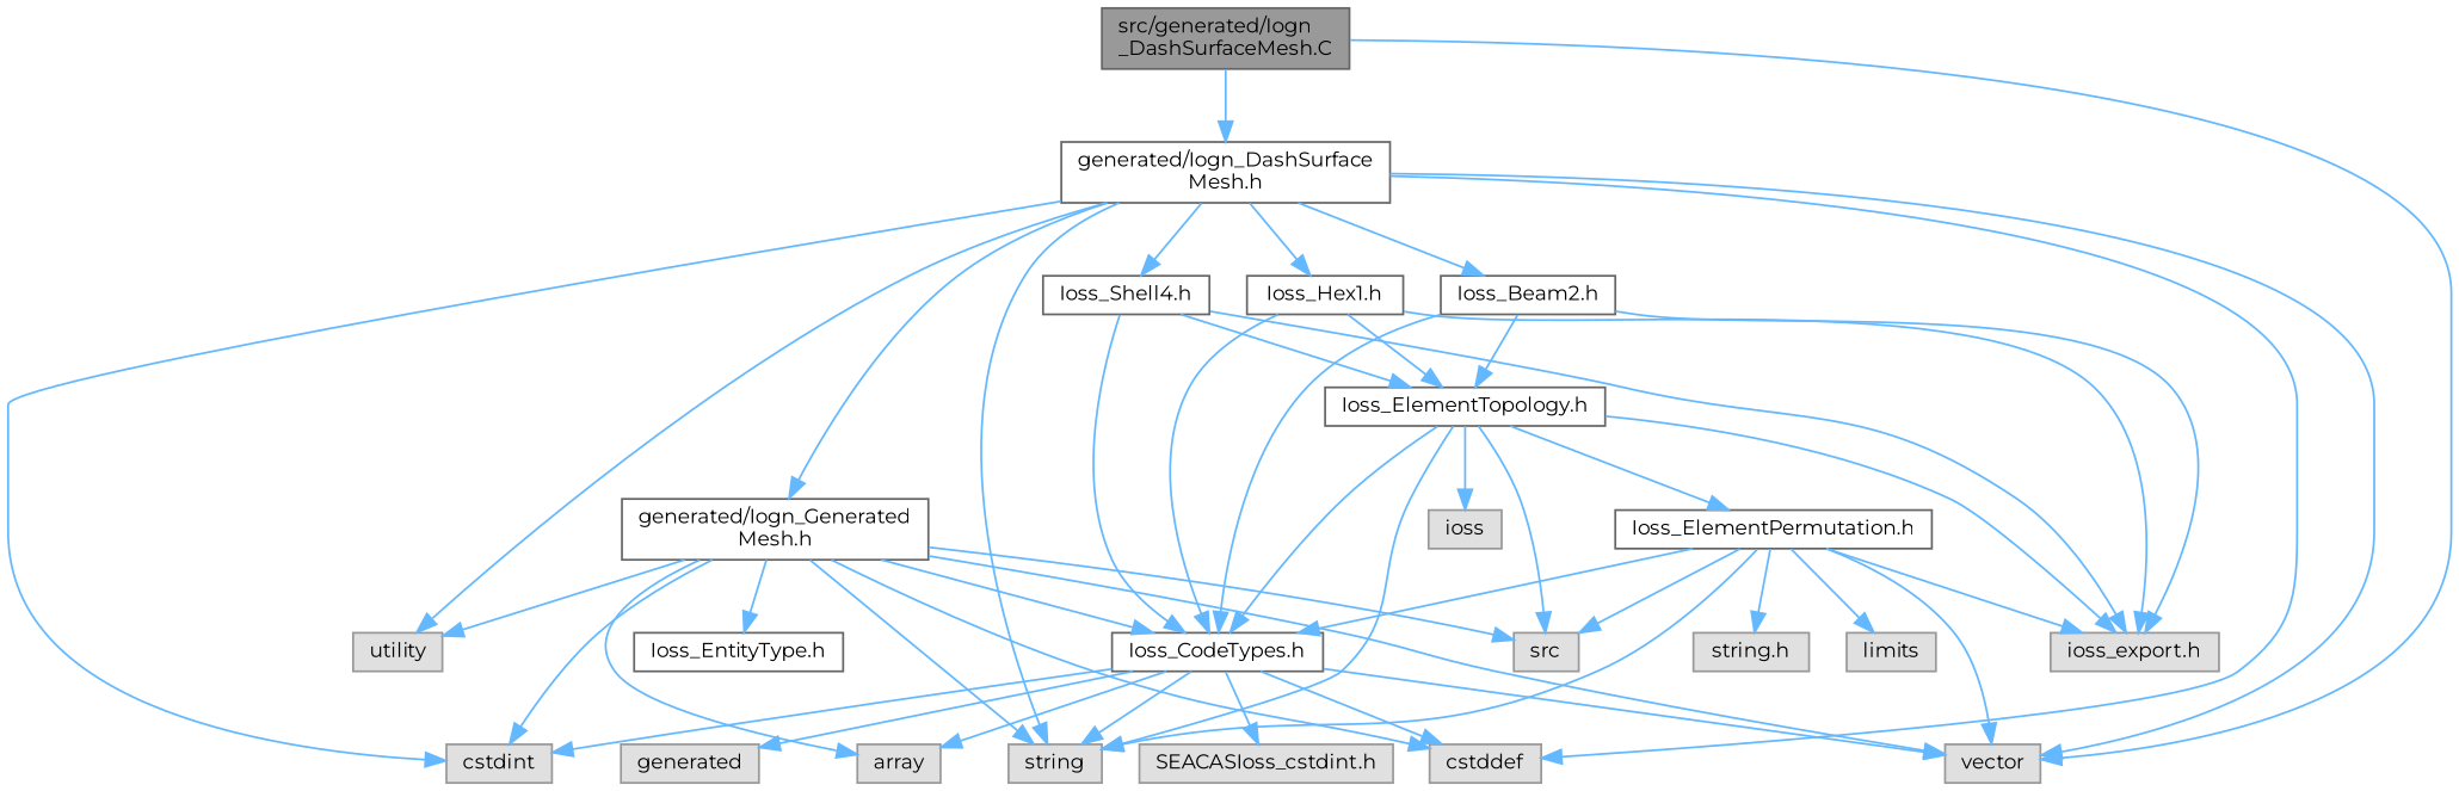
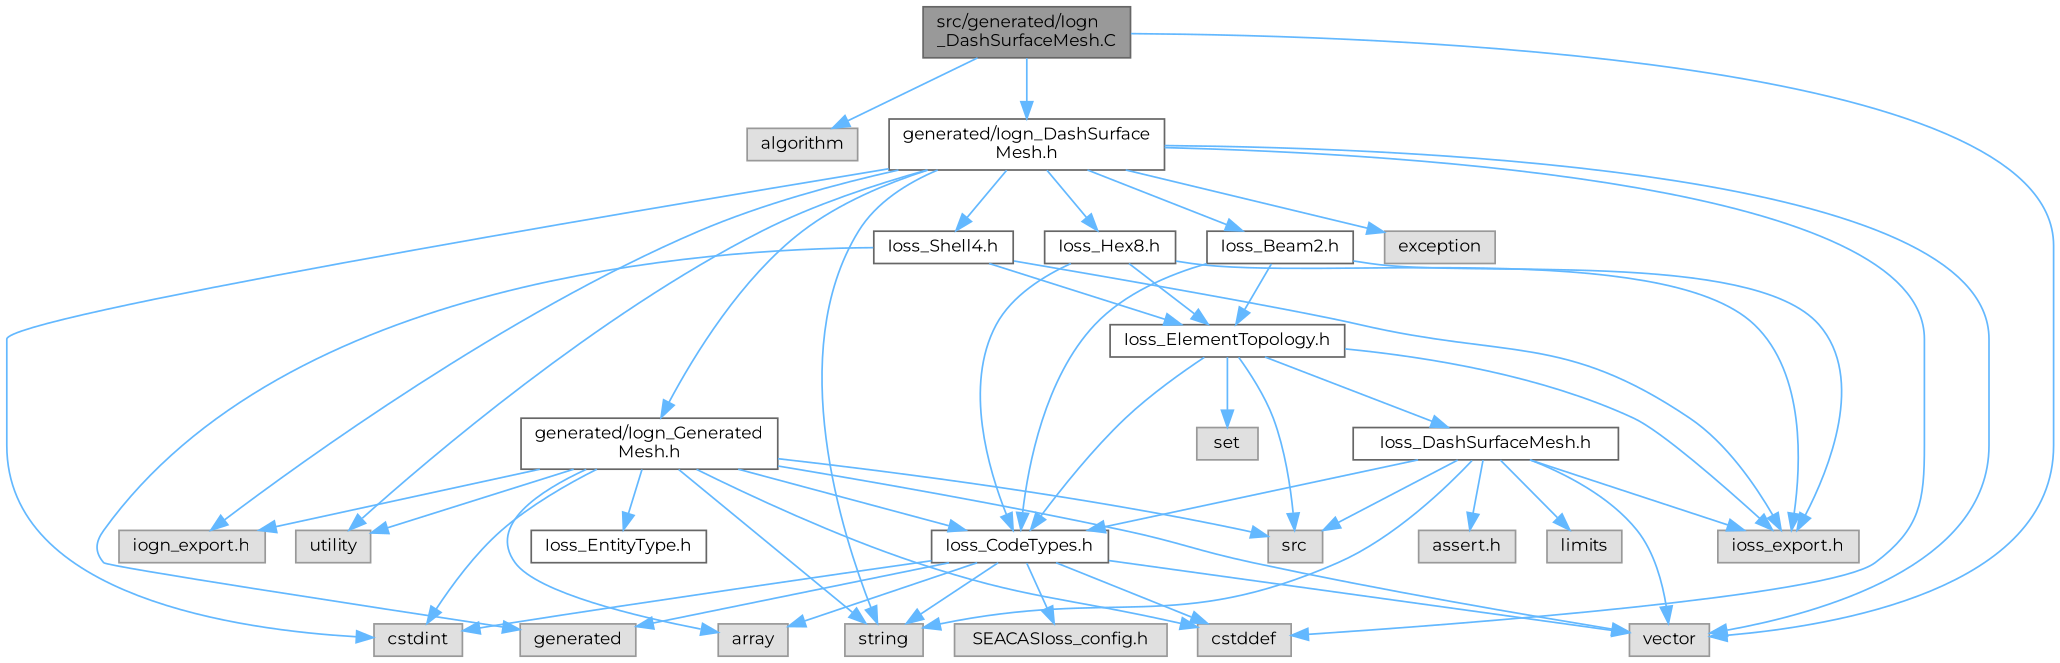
  digraph {
    fontname=Montserrat
    node [color=grey60 fillcolor="#E0E0E0" fontname=Montserrat fontsize=10 shape=box style=filled]
    edge [color=steelblue1 fontname=Montserrat fontsize=10 labelfontname=Helvetica labelfontsize=10 style=solid]
    n1 [color=gray40 fillcolor=grey60 fontcolor=black height=0.2 label="src/generated/Iogn\l_DashSurfaceMesh.C" width=0.4]
+   n2 [height=0.2 label=algorithm width=0.4]
    n3 [color=grey40 fillcolor=white height=0.2 label="generated/Iogn_DashSurface\lMesh.h" width=0.4]
    n4 [height=0.2 label=vector width=0.4]
+   n5 [height=0.2 label="iogn_export.h" width=0.4]
    n6 [color=grey40 fillcolor=white height=0.2 label="Ioss_Beam2.h" width=0.4]
    n7 [height=0.2 label=cstddef width=0.4]
    n8 [height=0.2 label=cstdint width=0.4]
    n9 [height=0.2 label=string width=0.4]
-   n10 [color=grey40 fillcolor=white height=0.2 label="Ioss_Hex1.h" width=0.4]
+   n10 [color=grey40 fillcolor=white height=0.2 label="Ioss_Hex8.h" width=0.4]
    n11 [color=grey40 fillcolor=white height=0.2 label="Ioss_Shell4.h" width=0.4]
+   n12 [height=0.2 label=exception width=0.4]
    n13 [color=grey40 fillcolor=white height=0.2 label="generated/Iogn_Generated\lMesh.h" width=0.4]
    n14 [height=0.2 label=utility width=0.4]
    n15 [height=0.2 label="ioss_export.h" width=0.4]
    n16 [color=grey40 fillcolor=white height=0.2 label="Ioss_CodeTypes.h" width=0.4]
    n17 [color=grey40 fillcolor=white height=0.2 label="Ioss_ElementTopology.h" width=0.4]
    n18 [height=0.2 label=array width=0.4]
    n19 [height=0.2 label=src width=0.4]
    n20 [color=grey40 fillcolor=white height=0.2 label="Ioss_EntityType.h" width=0.4]
-   n21 [height=0.2 label="SEACASIoss_cstdint.h" width=0.4]
+   n21 [height=0.2 label="SEACASIoss_config.h" width=0.4]
    n22 [height=0.2 label=generated width=0.4]
-   n23 [color=grey40 fillcolor=white height=0.2 label="Ioss_ElementPermutation.h" width=0.4]
-   n24 [height=0.2 label=ioss width=0.4]
-   n25 [height=0.2 label="string.h" width=0.4]
+   n23 [color=grey40 fillcolor=white height=0.2 label="Ioss_DashSurfaceMesh.h" width=0.4]
+   n24 [height=0.2 label=set width=0.4]
+   n25 [height=0.2 label="assert.h" width=0.4]
    n26 [height=0.2 label=limits width=0.4]
+   n1 -> n2
    n1 -> n3
    n1 -> n4
    n3 -> n4
+   n3 -> n5
    n3 -> n6
    n3 -> n7
    n3 -> n8
    n3 -> n9
    n3 -> n10
    n3 -> n11
+   n3 -> n12
    n3 -> n13
    n3 -> n14
    n6 -> n15
    n6 -> n16
    n6 -> n17
    n10 -> n15
    n10 -> n16
    n10 -> n17
    n11 -> n15
-   n11 -> n16
+   n11 -> n22
    n11 -> n17
    n13 -> n4
+   n13 -> n5
    n13 -> n7
    n13 -> n8
    n13 -> n9
    n13 -> n14
    n13 -> n16
    n13 -> n18
    n13 -> n19
    n13 -> n20
    n16 -> n4
    n16 -> n7
    n16 -> n8
    n16 -> n9
    n16 -> n18
    n16 -> n21
    n16 -> n22
-   n17 -> n9
    n17 -> n15
    n17 -> n16
    n17 -> n19
    n17 -> n23
    n17 -> n24
    n23 -> n4
    n23 -> n9
    n23 -> n15
    n23 -> n16
    n23 -> n19
    n23 -> n25
    n23 -> n26
  }
